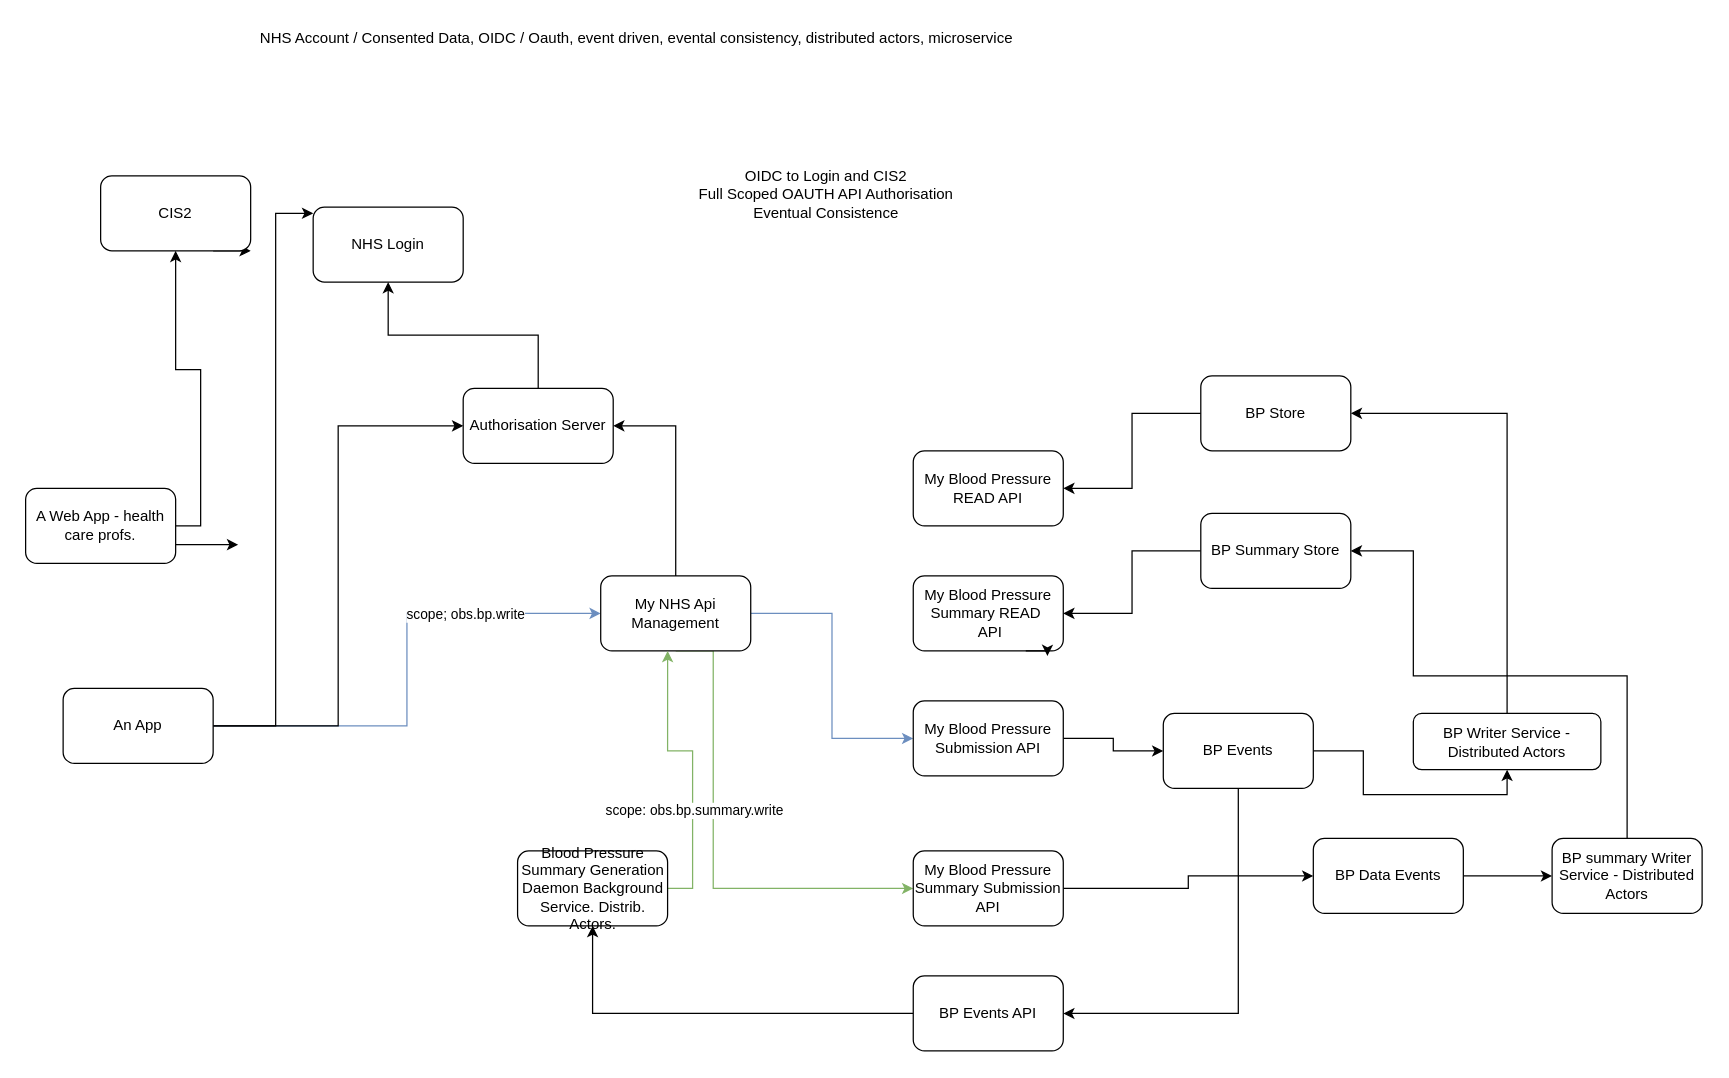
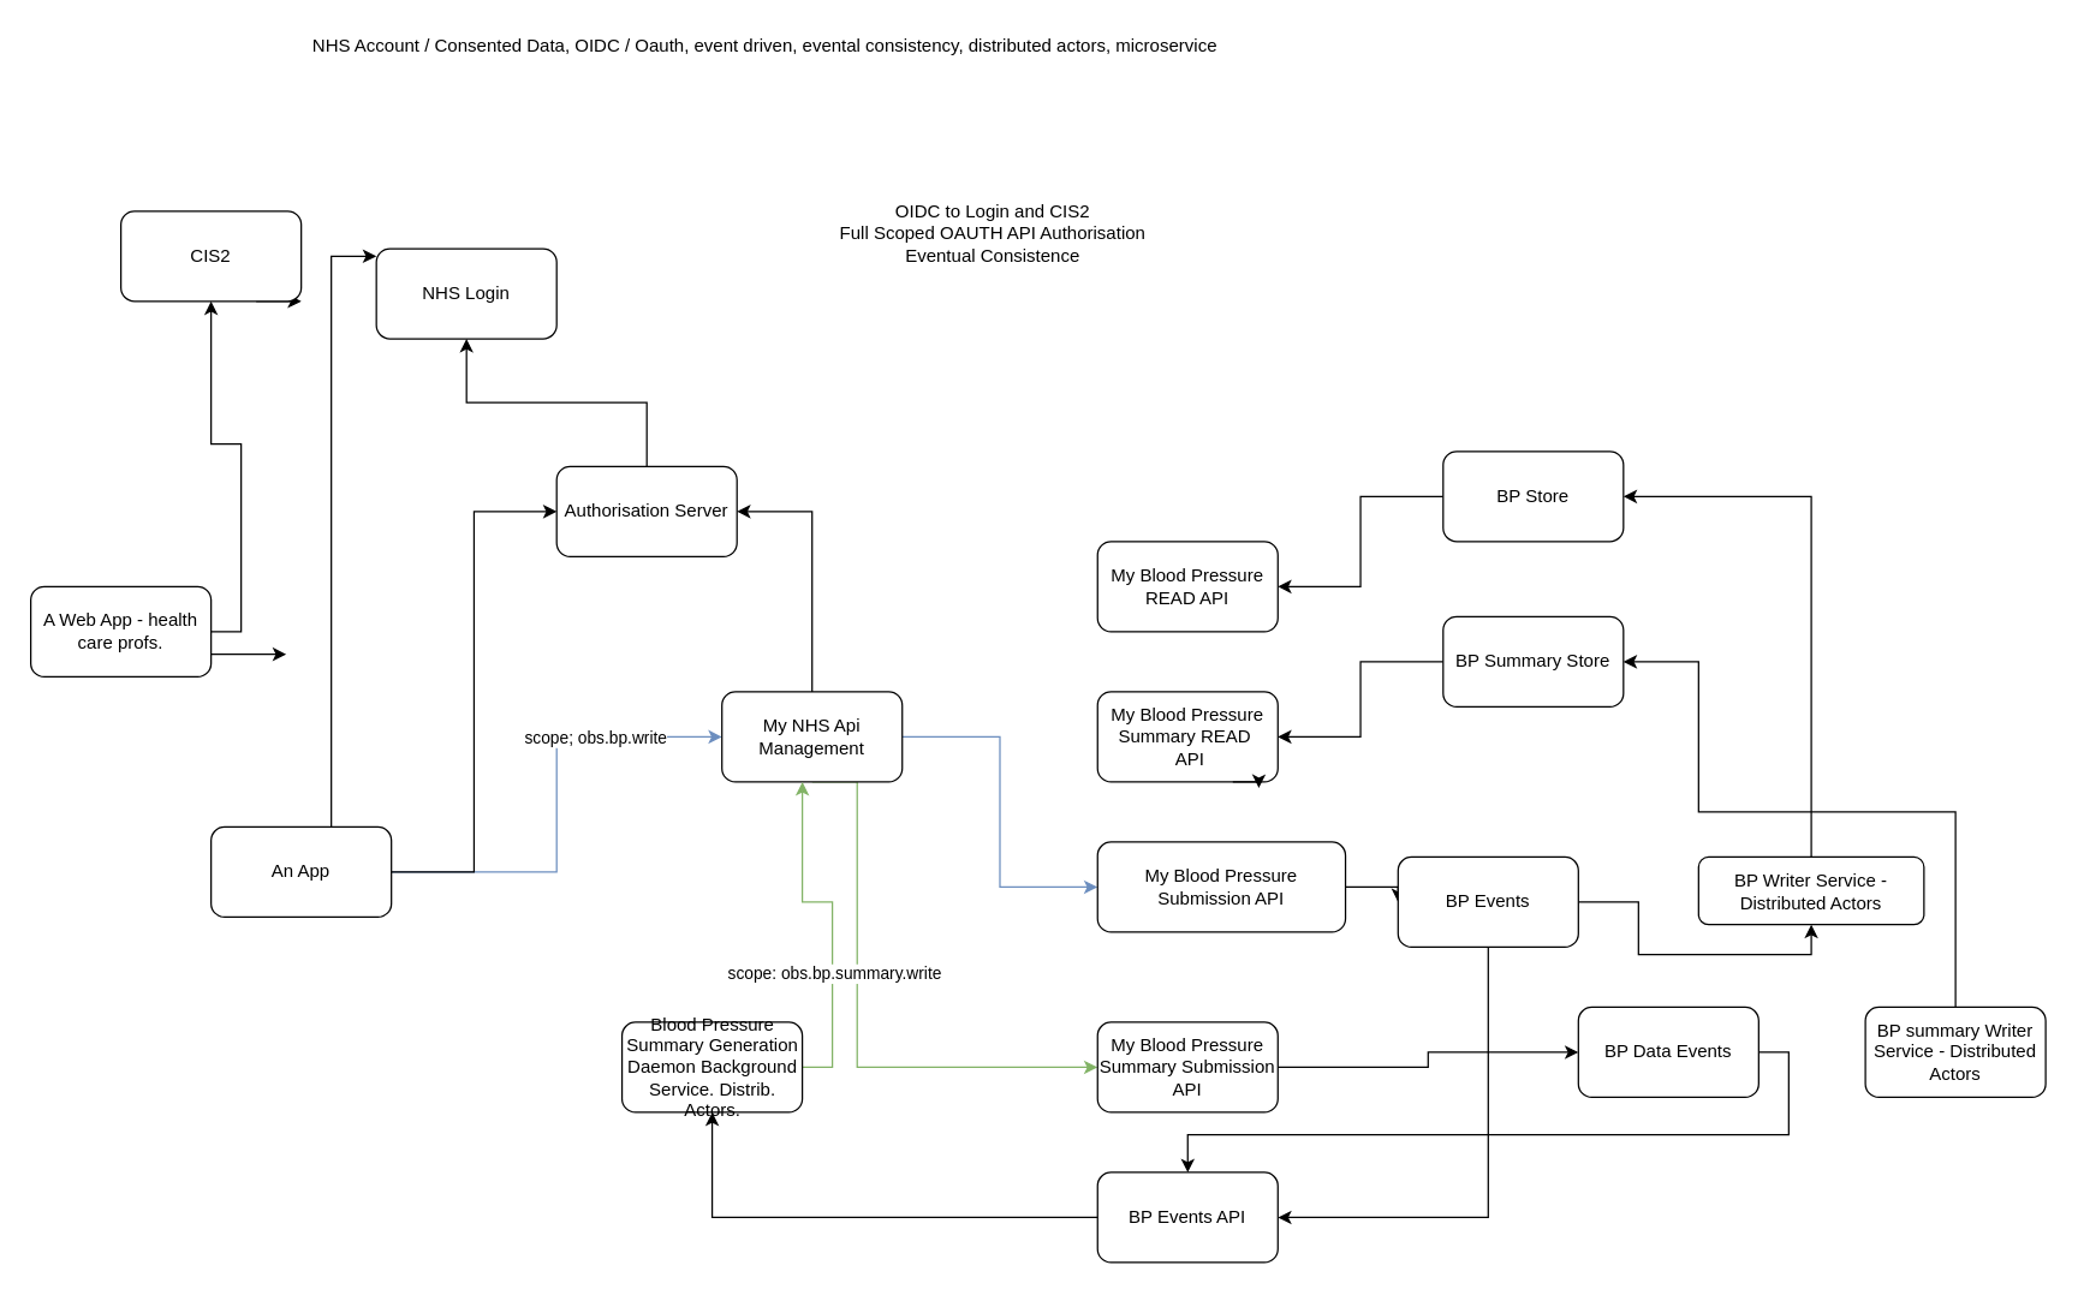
  <mxCell id="0" />
  <mxCell id="1" parent="0" />
  <mxCell id="2" style="edgeStyle=orthogonalEdgeStyle;rounded=0;orthogonalLoop=1;jettySize=auto;html=1;exitX=0.75;exitY=1;exitDx=0;exitDy=0;" edge="1" parent="1" source="3"><mxGeometry relative="1" as="geometry"><mxPoint x="200" y="200" as="targetPoint" /></mxGeometry></mxCell>
  <mxCell id="3" value="CIS2" style="rounded=1;whiteSpace=wrap;html=1;" vertex="1" parent="1"><mxGeometry x="80" y="140" width="120" height="60" as="geometry" /></mxCell>
  <mxCell id="4" value="NHS Login" style="rounded=1;whiteSpace=wrap;html=1;" vertex="1" parent="1"><mxGeometry x="250" y="165" width="120" height="60" as="geometry" /></mxCell>
  <mxCell id="5" style="edgeStyle=orthogonalEdgeStyle;rounded=0;orthogonalLoop=1;jettySize=auto;html=1;exitX=0.5;exitY=0;exitDx=0;exitDy=0;entryX=0.5;entryY=1;entryDx=0;entryDy=0;" edge="1" parent="1" source="6" target="4"><mxGeometry relative="1" as="geometry" /></mxCell>
  <mxCell id="6" value="Authorisation Server" style="rounded=1;whiteSpace=wrap;html=1;" vertex="1" parent="1"><mxGeometry x="370" y="310" width="120" height="60" as="geometry" /></mxCell>
  <mxCell id="7" style="edgeStyle=orthogonalEdgeStyle;rounded=0;orthogonalLoop=1;jettySize=auto;html=1;exitX=1;exitY=0.5;exitDx=0;exitDy=0;entryX=0;entryY=0.5;entryDx=0;entryDy=0;fillColor=#dae8fc;strokeColor=#6c8ebf;" edge="1" parent="1" source="12" target="20"><mxGeometry relative="1" as="geometry" /></mxCell>
  <mxCell id="8" value="&lt;span style=&quot;color: rgba(0, 0, 0, 0); font-family: monospace; font-size: 0px; text-align: start; background-color: rgb(248, 249, 250);&quot;&gt;%3CmxGraphModel%3E%3Croot%3E%3CmxCell%20id%3D%220%22%2F%3E%3CmxCell%20id%3D%221%22%20parent%3D%220%22%2F%3E%3CmxCell%20id%3D%222%22%20value%3D%22scope%3A%20obs.bp.summary.write%22%20style%3D%22edgeLabel%3Bhtml%3D1%3Balign%3Dcenter%3BverticalAlign%3Dmiddle%3Bresizable%3D0%3Bpoints%3D%5B%5D%3B%22%20vertex%3D%221%22%20connectable%3D%220%22%20parent%3D%221%22%3E%3CmxGeometry%20x%3D%22604.5%22%20y%3D%22761%22%20as%3D%22geometry%22%2F%3E%3C%2FmxCell%3E%3C%2Froot%3E%3C%2FmxGraphModelscpesdd&lt;/span&gt;" style="edgeLabel;html=1;align=center;verticalAlign=middle;resizable=0;points=[];" vertex="1" connectable="0" parent="7"><mxGeometry x="0.298" y="-6" relative="1" as="geometry"><mxPoint as="offset" /></mxGeometry></mxCell>
  <mxCell id="9" value="scope; obs.bp.write" style="edgeLabel;html=1;align=center;verticalAlign=middle;resizable=0;points=[];" vertex="1" connectable="0" parent="7"><mxGeometry x="0.453" relative="1" as="geometry"><mxPoint as="offset" /></mxGeometry></mxCell>
  <mxCell id="10" style="edgeStyle=orthogonalEdgeStyle;rounded=0;orthogonalLoop=1;jettySize=auto;html=1;exitX=1;exitY=0.5;exitDx=0;exitDy=0;" edge="1" parent="1" source="12" target="4"><mxGeometry relative="1" as="geometry"><Array as="points"><mxPoint x="220" y="580" /><mxPoint x="220" y="170" /></Array></mxGeometry></mxCell>
  <mxCell id="11" style="edgeStyle=orthogonalEdgeStyle;rounded=0;orthogonalLoop=1;jettySize=auto;html=1;exitX=1;exitY=0.5;exitDx=0;exitDy=0;entryX=0;entryY=0.5;entryDx=0;entryDy=0;" edge="1" parent="1" source="12" target="6"><mxGeometry relative="1" as="geometry" /></mxCell>
- <mxCell id="12" value="An App" style="rounded=1;whiteSpace=wrap;html=1;" vertex="1" parent="1"><mxGeometry x="50" y="550" width="120" height="60" as="geometry" /></mxCell>
+ <mxCell id="12" value="An App" style="rounded=1;whiteSpace=wrap;html=1;" vertex="1" parent="1"><mxGeometry x="140" y="550" width="120" height="60" as="geometry" /></mxCell>
  <mxCell id="13" style="edgeStyle=orthogonalEdgeStyle;rounded=0;orthogonalLoop=1;jettySize=auto;html=1;exitX=1;exitY=0.5;exitDx=0;exitDy=0;entryX=0.5;entryY=1;entryDx=0;entryDy=0;" edge="1" parent="1" source="15" target="3"><mxGeometry relative="1" as="geometry" /></mxCell>
  <mxCell id="14" style="edgeStyle=orthogonalEdgeStyle;rounded=0;orthogonalLoop=1;jettySize=auto;html=1;exitX=1;exitY=0.75;exitDx=0;exitDy=0;" edge="1" parent="1" source="15"><mxGeometry relative="1" as="geometry"><mxPoint x="190" y="435" as="targetPoint" /></mxGeometry></mxCell>
  <mxCell id="15" value="A Web App - health care profs." style="rounded=1;whiteSpace=wrap;html=1;" vertex="1" parent="1"><mxGeometry x="20" y="390" width="120" height="60" as="geometry" /></mxCell>
  <mxCell id="16" style="edgeStyle=orthogonalEdgeStyle;rounded=0;orthogonalLoop=1;jettySize=auto;html=1;exitX=1;exitY=0.5;exitDx=0;exitDy=0;entryX=0;entryY=0.5;entryDx=0;entryDy=0;fillColor=#dae8fc;strokeColor=#6c8ebf;" edge="1" parent="1" source="20" target="28"><mxGeometry relative="1" as="geometry" /></mxCell>
  <mxCell id="17" value="&lt;span style=&quot;color: rgba(0, 0, 0, 0); font-family: monospace; font-size: 0px; text-align: start; background-color: rgb(248, 249, 250);&quot;&gt;%3CmxGraphModel%3E%3Croot%3E%3CmxCell%20id%3D%220%22%2F%3E%3CmxCell%20id%3D%221%22%20parent%3D%220%22%2F%3E%3CmxCell%20id%3D%222%22%20value%3D%22scope%3A%20obs.bp.summary.write%22%20style%3D%22edgeLabel%3Bhtml%3D1%3Balign%3Dcenter%3BverticalAlign%3Dmiddle%3Bresizable%3D0%3Bpoints%3D%5B%5D%3B%22%20vertex%3D%221%22%20connectable%3D%220%22%20parent%3D%221%22%3E%3CmxGeometry%20x%3D%22604.5%22%20y%3D%22761%22%20as%3D%22geometry%22%2F%3E%3C%2FmxCell%3E%3C%2Froot%3E%3C%2FmxGraphModel%3E&lt;/span&gt;" style="edgeLabel;html=1;align=center;verticalAlign=middle;resizable=0;points=[];" vertex="1" connectable="0" parent="16"><mxGeometry x="-0.594" y="-2" relative="1" as="geometry"><mxPoint as="offset" /></mxGeometry></mxCell>
  <mxCell id="18" style="edgeStyle=orthogonalEdgeStyle;rounded=0;orthogonalLoop=1;jettySize=auto;html=1;exitX=0.5;exitY=0;exitDx=0;exitDy=0;entryX=1;entryY=0.5;entryDx=0;entryDy=0;" edge="1" parent="1" source="20" target="6"><mxGeometry relative="1" as="geometry" /></mxCell>
  <mxCell id="19" style="edgeStyle=orthogonalEdgeStyle;rounded=0;orthogonalLoop=1;jettySize=auto;html=1;exitX=0.5;exitY=1;exitDx=0;exitDy=0;entryX=0;entryY=0.5;entryDx=0;entryDy=0;fillColor=#d5e8d4;strokeColor=#82b366;" edge="1" parent="1" source="20" target="30"><mxGeometry relative="1" as="geometry"><Array as="points"><mxPoint x="570" y="520" /><mxPoint x="570" y="710" /></Array></mxGeometry></mxCell>
  <mxCell id="20" value="My NHS Api Management" style="rounded=1;whiteSpace=wrap;html=1;" vertex="1" parent="1"><mxGeometry x="480" y="460" width="120" height="60" as="geometry" /></mxCell>
  <mxCell id="21" value="My Blood Pressure READ API" style="rounded=1;whiteSpace=wrap;html=1;" vertex="1" parent="1"><mxGeometry x="730" y="360" width="120" height="60" as="geometry" /></mxCell>
  <mxCell id="22" style="edgeStyle=orthogonalEdgeStyle;rounded=0;orthogonalLoop=1;jettySize=auto;html=1;exitX=1;exitY=0.5;exitDx=0;exitDy=0;entryX=0.446;entryY=1;entryDx=0;entryDy=0;entryPerimeter=0;fillColor=#d5e8d4;strokeColor=#82b366;" edge="1" parent="1" source="24" target="20"><mxGeometry relative="1" as="geometry" /></mxCell>
  <mxCell id="23" value="scope: obs.bp.summary.write" style="edgeLabel;html=1;align=center;verticalAlign=middle;resizable=0;points=[];" vertex="1" connectable="0" parent="22"><mxGeometry x="-0.276" y="-1" relative="1" as="geometry"><mxPoint as="offset" /></mxGeometry></mxCell>
  <mxCell id="24" value="Blood Pressure Summary Generation Daemon Background Service. Distrib. Actors." style="rounded=1;whiteSpace=wrap;html=1;" vertex="1" parent="1"><mxGeometry x="413.5" y="680" width="120" height="60" as="geometry" /></mxCell>
  <mxCell id="25" value="My Blood Pressure Summary READ&amp;nbsp;&lt;br&gt;&amp;nbsp;API" style="rounded=1;whiteSpace=wrap;html=1;" vertex="1" parent="1"><mxGeometry x="730" y="460" width="120" height="60" as="geometry" /></mxCell>
  <mxCell id="26" style="edgeStyle=orthogonalEdgeStyle;rounded=0;orthogonalLoop=1;jettySize=auto;html=1;exitX=0.75;exitY=1;exitDx=0;exitDy=0;entryX=0.894;entryY=1.067;entryDx=0;entryDy=0;entryPerimeter=0;" edge="1" parent="1" source="25" target="25"><mxGeometry relative="1" as="geometry" /></mxCell>
  <mxCell id="27" style="edgeStyle=orthogonalEdgeStyle;rounded=0;orthogonalLoop=1;jettySize=auto;html=1;exitX=1;exitY=0.5;exitDx=0;exitDy=0;entryX=0;entryY=0.5;entryDx=0;entryDy=0;" edge="1" parent="1" source="28" target="33"><mxGeometry relative="1" as="geometry" /></mxCell>
- <mxCell id="28" value="My Blood Pressure Submission API" style="rounded=1;whiteSpace=wrap;html=1;" vertex="1" parent="1"><mxGeometry x="730" y="560" width="120" height="60" as="geometry" /></mxCell>
+ <mxCell id="28" value="My Blood Pressure Submission API" style="rounded=1;whiteSpace=wrap;html=1;" vertex="1" parent="1"><mxGeometry x="730" y="560" width="165" height="60" as="geometry" /></mxCell>
  <mxCell id="29" style="edgeStyle=orthogonalEdgeStyle;rounded=0;orthogonalLoop=1;jettySize=auto;html=1;exitX=1;exitY=0.5;exitDx=0;exitDy=0;entryX=0;entryY=0.5;entryDx=0;entryDy=0;" edge="1" parent="1" source="30" target="43"><mxGeometry relative="1" as="geometry" /></mxCell>
  <mxCell id="30" value="My Blood Pressure Summary Submission API" style="rounded=1;whiteSpace=wrap;html=1;" vertex="1" parent="1"><mxGeometry x="730" y="680" width="120" height="60" as="geometry" /></mxCell>
  <mxCell id="31" style="edgeStyle=orthogonalEdgeStyle;rounded=0;orthogonalLoop=1;jettySize=auto;html=1;exitX=0.5;exitY=1;exitDx=0;exitDy=0;entryX=1;entryY=0.5;entryDx=0;entryDy=0;" edge="1" parent="1" source="33" target="39"><mxGeometry relative="1" as="geometry" /></mxCell>
  <mxCell id="32" style="edgeStyle=orthogonalEdgeStyle;rounded=0;orthogonalLoop=1;jettySize=auto;html=1;exitX=1;exitY=0.5;exitDx=0;exitDy=0;entryX=0.5;entryY=1;entryDx=0;entryDy=0;" edge="1" parent="1" source="33" target="41"><mxGeometry relative="1" as="geometry" /></mxCell>
  <mxCell id="33" value="BP Events" style="rounded=1;whiteSpace=wrap;html=1;" vertex="1" parent="1"><mxGeometry x="930" y="570" width="120" height="60" as="geometry" /></mxCell>
  <mxCell id="34" style="edgeStyle=orthogonalEdgeStyle;rounded=0;orthogonalLoop=1;jettySize=auto;html=1;exitX=0;exitY=0.5;exitDx=0;exitDy=0;" edge="1" parent="1" source="35" target="21"><mxGeometry relative="1" as="geometry" /></mxCell>
  <mxCell id="35" value="BP Store" style="rounded=1;whiteSpace=wrap;html=1;" vertex="1" parent="1"><mxGeometry x="960" y="300" width="120" height="60" as="geometry" /></mxCell>
  <mxCell id="36" style="edgeStyle=orthogonalEdgeStyle;rounded=0;orthogonalLoop=1;jettySize=auto;html=1;exitX=0;exitY=0.5;exitDx=0;exitDy=0;entryX=1;entryY=0.5;entryDx=0;entryDy=0;" edge="1" parent="1" source="37" target="25"><mxGeometry relative="1" as="geometry" /></mxCell>
  <mxCell id="37" value="BP Summary Store" style="rounded=1;whiteSpace=wrap;html=1;" vertex="1" parent="1"><mxGeometry x="960" y="410" width="120" height="60" as="geometry" /></mxCell>
  <mxCell id="38" style="edgeStyle=orthogonalEdgeStyle;rounded=0;orthogonalLoop=1;jettySize=auto;html=1;exitX=0;exitY=0.5;exitDx=0;exitDy=0;" edge="1" parent="1" source="39" target="24"><mxGeometry relative="1" as="geometry" /></mxCell>
  <mxCell id="39" value="BP Events API" style="rounded=1;whiteSpace=wrap;html=1;" vertex="1" parent="1"><mxGeometry x="730" y="780" width="120" height="60" as="geometry" /></mxCell>
  <mxCell id="40" style="edgeStyle=orthogonalEdgeStyle;rounded=0;orthogonalLoop=1;jettySize=auto;html=1;exitX=0.5;exitY=0;exitDx=0;exitDy=0;entryX=1;entryY=0.5;entryDx=0;entryDy=0;" edge="1" parent="1" source="41" target="35"><mxGeometry relative="1" as="geometry" /></mxCell>
  <mxCell id="41" value="BP Writer Service - Distributed Actors" style="rounded=1;whiteSpace=wrap;html=1;" vertex="1" parent="1"><mxGeometry x="1130" y="570" width="150" height="45" as="geometry" /></mxCell>
- <mxCell id="42" style="edgeStyle=orthogonalEdgeStyle;rounded=0;orthogonalLoop=1;jettySize=auto;html=1;exitX=1;exitY=0.5;exitDx=0;exitDy=0;entryX=0;entryY=0.5;entryDx=0;entryDy=0;" edge="1" parent="1" source="43" target="46"><mxGeometry relative="1" as="geometry" /></mxCell>
+ <mxCell id="42" style="edgeStyle=orthogonalEdgeStyle;rounded=0;orthogonalLoop=1;jettySize=auto;html=1;exitX=1;exitY=0.5;exitDx=0;exitDy=0;" edge="1" parent="1" source="43" target="39"><mxGeometry relative="1" as="geometry" /></mxCell>
  <mxCell id="43" value="BP Data Events" style="rounded=1;whiteSpace=wrap;html=1;" vertex="1" parent="1"><mxGeometry x="1050" y="670" width="120" height="60" as="geometry" /></mxCell>
  <mxCell id="44" value="OIDC to Login and CIS2&lt;br&gt;Full Scoped OAUTH API Authorisation&lt;br&gt;Eventual Consistence" style="text;html=1;align=center;verticalAlign=middle;resizable=0;points=[];autosize=1;strokeColor=none;fillColor=none;" vertex="1" parent="1"><mxGeometry x="550" y="130" width="220" height="50" as="geometry" /></mxCell>
  <mxCell id="45" style="edgeStyle=orthogonalEdgeStyle;rounded=0;orthogonalLoop=1;jettySize=auto;html=1;exitX=0.5;exitY=0;exitDx=0;exitDy=0;entryX=1;entryY=0.5;entryDx=0;entryDy=0;" edge="1" parent="1" source="46" target="37"><mxGeometry relative="1" as="geometry"><Array as="points"><mxPoint x="1301" y="540" /><mxPoint x="1130" y="540" /><mxPoint x="1130" y="440" /></Array></mxGeometry></mxCell>
  <mxCell id="46" value="BP summary Writer Service - Distributed Actors" style="rounded=1;whiteSpace=wrap;html=1;" vertex="1" parent="1"><mxGeometry x="1241" y="670" width="120" height="60" as="geometry" /></mxCell>
  <mxCell id="47" value="NHS Account / Consented Data, OIDC / Oauth, event driven, evental consistency, distributed actors, microservice&amp;nbsp;" style="text;html=1;align=center;verticalAlign=middle;resizable=0;points=[];autosize=1;strokeColor=none;fillColor=none;" vertex="1" parent="1"><mxGeometry x="200" y="20" width="620" height="20" as="geometry" /></mxCell>
